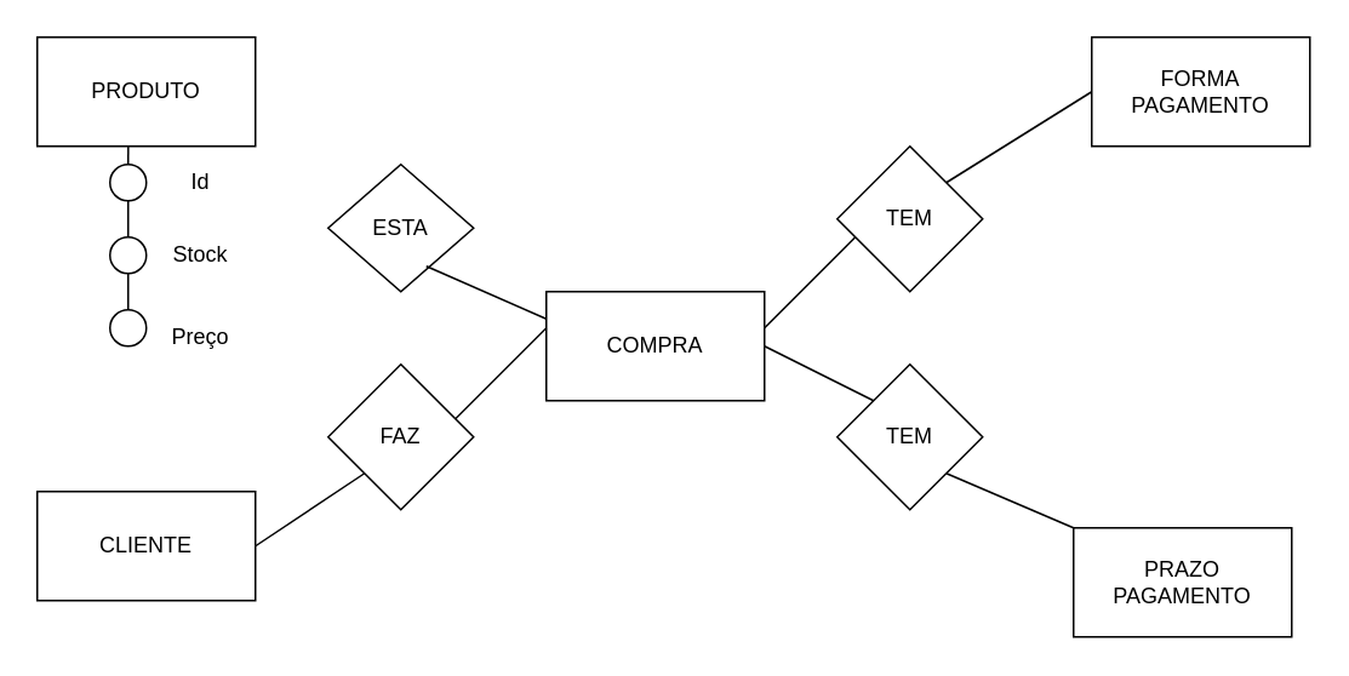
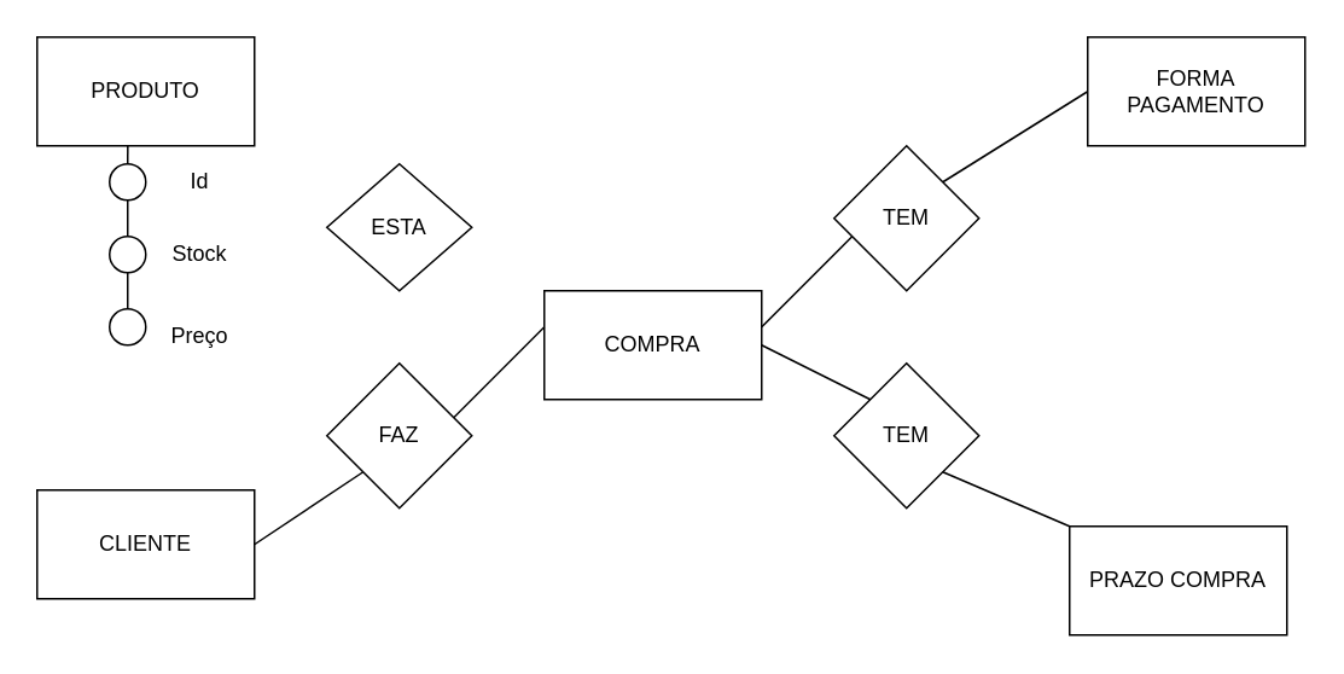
  <mxCell id="0" />
  <mxCell id="1" parent="0" />
  <mxCell id="2" value="COMPRA" style="rounded=0;whiteSpace=wrap;html=1;" vertex="1" parent="1"><mxGeometry x="300" y="160" width="120" height="60" as="geometry" /></mxCell>
  <mxCell id="3" value="PRODUTO" style="rounded=0;whiteSpace=wrap;html=1;" vertex="1" parent="1"><mxGeometry x="20" y="20" width="120" height="60" as="geometry" /></mxCell>
  <mxCell id="4" value="CLIENTE" style="rounded=0;whiteSpace=wrap;html=1;" vertex="1" parent="1"><mxGeometry x="20" y="270" width="120" height="60" as="geometry" /></mxCell>
  <mxCell id="5" value="FORMA PAGAMENTO" style="rounded=0;whiteSpace=wrap;html=1;" vertex="1" parent="1"><mxGeometry x="600" y="20" width="120" height="60" as="geometry" /></mxCell>
- <mxCell id="6" value="PRAZO PAGAMENTO" style="rounded=0;whiteSpace=wrap;html=1;" vertex="1" parent="1"><mxGeometry x="590" y="290" width="120" height="60" as="geometry" /></mxCell>
+ <mxCell id="6" value="PRAZO COMPRA" style="rounded=0;whiteSpace=wrap;html=1;" vertex="1" parent="1"><mxGeometry x="590" y="290" width="120" height="60" as="geometry" /></mxCell>
  <mxCell id="7" value="ESTA" style="rhombus;whiteSpace=wrap;html=1;" vertex="1" parent="1"><mxGeometry x="180" y="90" width="80" height="70" as="geometry" /></mxCell>
  <mxCell id="8" value="FAZ" style="rhombus;whiteSpace=wrap;html=1;" vertex="1" parent="1"><mxGeometry x="180" y="200" width="80" height="80" as="geometry" /></mxCell>
  <mxCell id="9" value="TEM" style="rhombus;whiteSpace=wrap;html=1;" vertex="1" parent="1"><mxGeometry x="460" y="80" width="80" height="80" as="geometry" /></mxCell>
  <mxCell id="10" value="TEM" style="rhombus;whiteSpace=wrap;html=1;" vertex="1" parent="1"><mxGeometry x="460" y="200" width="80" height="80" as="geometry" /></mxCell>
  <mxCell id="11" value="" style="endArrow=none;html=1;rounded=0;entryX=0;entryY=0;entryDx=0;entryDy=0;exitX=1;exitY=1;exitDx=0;exitDy=0;" edge="1" parent="1" source="10" target="6"><mxGeometry width="50" height="50" relative="1" as="geometry"><mxPoint x="350" y="230" as="sourcePoint" /><mxPoint x="400" y="180" as="targetPoint" /><Array as="points" /></mxGeometry></mxCell>
  <mxCell id="12" value="" style="endArrow=none;html=1;rounded=0;exitX=0;exitY=0;exitDx=0;exitDy=0;entryX=1;entryY=0.5;entryDx=0;entryDy=0;" edge="1" parent="1" source="10" target="2"><mxGeometry width="50" height="50" relative="1" as="geometry"><mxPoint x="350" y="230" as="sourcePoint" /><mxPoint x="440" y="200" as="targetPoint" /></mxGeometry></mxCell>
  <mxCell id="13" value="" style="endArrow=none;html=1;rounded=0;entryX=0;entryY=0.5;entryDx=0;entryDy=0;" edge="1" parent="1" target="5"><mxGeometry width="50" height="50" relative="1" as="geometry"><mxPoint x="520" y="100" as="sourcePoint" /><mxPoint x="570" y="50" as="targetPoint" /></mxGeometry></mxCell>
  <mxCell id="14" value="" style="endArrow=none;html=1;rounded=0;" edge="1" parent="1"><mxGeometry width="50" height="50" relative="1" as="geometry"><mxPoint x="420" y="180" as="sourcePoint" /><mxPoint x="470" y="130" as="targetPoint" /></mxGeometry></mxCell>
  <mxCell id="15" value="" style="endArrow=none;html=1;rounded=0;" edge="1" parent="1"><mxGeometry width="50" height="50" relative="1" as="geometry"><mxPoint x="250" y="230" as="sourcePoint" /><mxPoint x="300" y="180" as="targetPoint" /></mxGeometry></mxCell>
  <mxCell id="16" value="" style="endArrow=none;html=1;rounded=0;entryX=0;entryY=1;entryDx=0;entryDy=0;" edge="1" parent="1" target="8"><mxGeometry width="50" height="50" relative="1" as="geometry"><mxPoint x="140" y="300" as="sourcePoint" /><mxPoint x="190" y="250" as="targetPoint" /></mxGeometry></mxCell>
- <mxCell id="17" value="" style="endArrow=none;html=1;rounded=0;exitX=0.675;exitY=0.8;exitDx=0;exitDy=0;exitPerimeter=0;entryX=0;entryY=0.25;entryDx=0;entryDy=0;" edge="1" parent="1" source="7" target="2"><mxGeometry width="50" height="50" relative="1" as="geometry"><mxPoint x="230" y="210" as="sourcePoint" /><mxPoint x="280" y="160" as="targetPoint" /></mxGeometry></mxCell>
  <mxCell id="18" value="" style="ellipse;whiteSpace=wrap;html=1;aspect=fixed;" vertex="1" parent="1"><mxGeometry x="60" y="90" width="20" height="20" as="geometry" /></mxCell>
  <mxCell id="19" value="" style="ellipse;whiteSpace=wrap;html=1;aspect=fixed;" vertex="1" parent="1"><mxGeometry x="60" y="130" width="20" height="20" as="geometry" /></mxCell>
  <mxCell id="20" value="" style="ellipse;whiteSpace=wrap;html=1;aspect=fixed;" vertex="1" parent="1"><mxGeometry x="60" y="170" width="20" height="20" as="geometry" /></mxCell>
  <mxCell id="21" value="" style="endArrow=none;html=1;rounded=0;exitX=0.5;exitY=0;exitDx=0;exitDy=0;" edge="1" parent="1" source="19"><mxGeometry width="50" height="50" relative="1" as="geometry"><mxPoint x="30" y="150" as="sourcePoint" /><mxPoint x="70" y="120" as="targetPoint" /><Array as="points"><mxPoint x="70" y="110" /></Array></mxGeometry></mxCell>
  <mxCell id="22" value="" style="endArrow=none;html=1;rounded=0;exitX=0.5;exitY=0;exitDx=0;exitDy=0;entryX=0.5;entryY=1;entryDx=0;entryDy=0;" edge="1" parent="1" source="20" target="19"><mxGeometry width="50" height="50" relative="1" as="geometry"><mxPoint x="40" y="190" as="sourcePoint" /><mxPoint x="90" y="140" as="targetPoint" /></mxGeometry></mxCell>
  <mxCell id="23" value="" style="endArrow=none;html=1;rounded=0;entryX=0.417;entryY=1;entryDx=0;entryDy=0;entryPerimeter=0;" edge="1" parent="1" target="3"><mxGeometry width="50" height="50" relative="1" as="geometry"><mxPoint x="70" y="90" as="sourcePoint" /><mxPoint x="90" y="70" as="targetPoint" /></mxGeometry></mxCell>
  <mxCell id="24" value="Id" style="text;html=1;align=center;verticalAlign=middle;whiteSpace=wrap;rounded=0;" vertex="1" parent="1"><mxGeometry x="80" y="85" width="60" height="30" as="geometry" /></mxCell>
  <mxCell id="25" value="Stock" style="text;html=1;align=center;verticalAlign=middle;whiteSpace=wrap;rounded=0;" vertex="1" parent="1"><mxGeometry x="80" y="125" width="60" height="30" as="geometry" /></mxCell>
  <mxCell id="26" value="Preço" style="text;html=1;align=center;verticalAlign=middle;whiteSpace=wrap;rounded=0;" vertex="1" parent="1"><mxGeometry x="80" y="170" width="60" height="30" as="geometry" /></mxCell>
